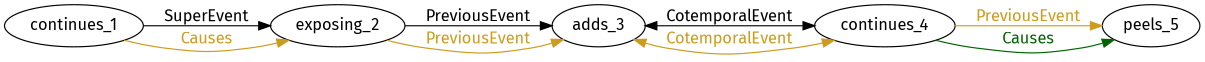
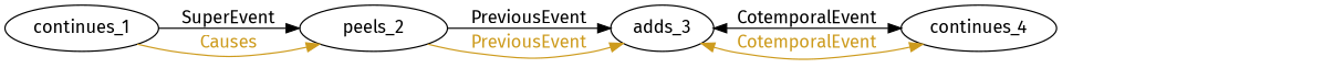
  digraph {
    fontname="Fira Sans"
    rankdir=LR
    node [fontname="Fira Sans"]
    edge [color=goldenrod3 fontcolor=goldenrod3 fontname="Fira Sans"]
    n1 [label=continues_1]
-   n2 [label=exposing_2]
+   n2 [label=peels_2]
    n3 [label=adds_3]
    n4 [label=continues_4]
-   n5 [label=peels_5]
    n1 -> n2 [color=Black fontcolor=black label=SuperEvent]
    n1 -> n2 [label=Causes]
    n2 -> n3 [color=Black fontcolor=black label=PreviousEvent]
    n2 -> n3 [label=PreviousEvent]
    n3 -> n4 [color=Black dir=both fontcolor=black label=CotemporalEvent]
    n3 -> n4 [dir=both label=CotemporalEvent]
-   n4 -> n5 [label=PreviousEvent]
-   n4 -> n5 [color=darkgreen fontcolor=darkgreen label=Causes]
  }
